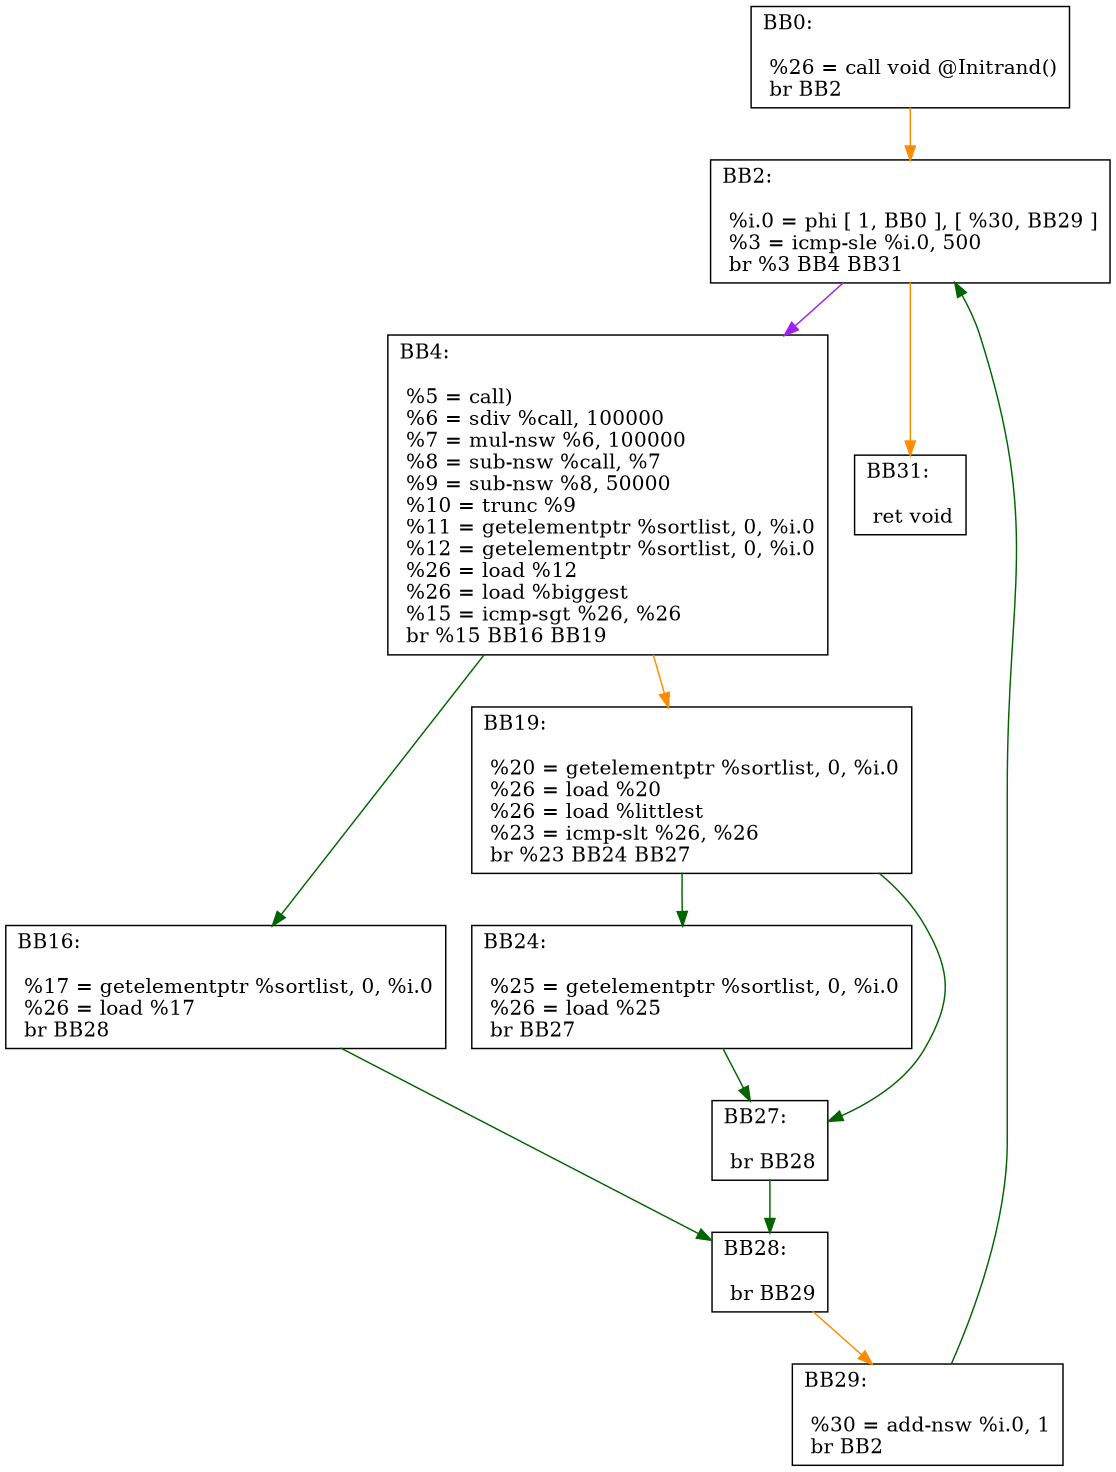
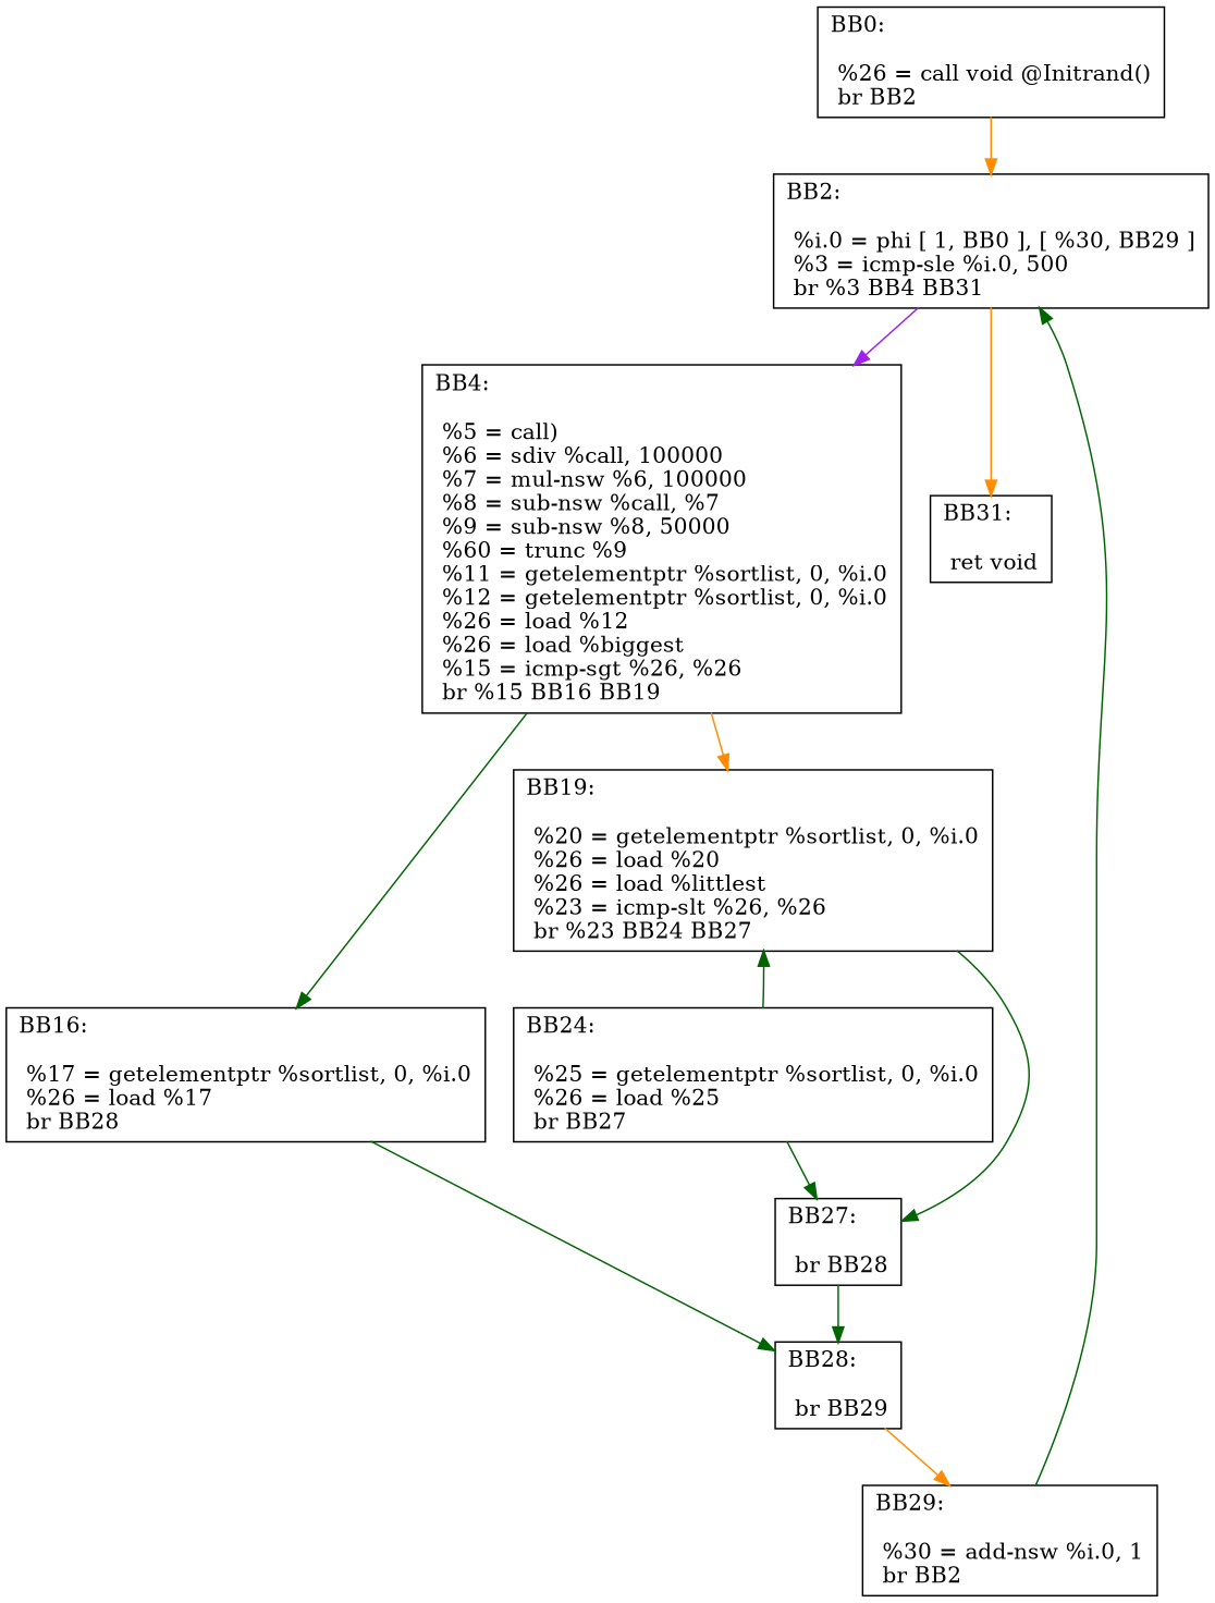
  digraph {
    node [shape=record]
    edge [color=darkgreen]
    n1 [label="{BB0:\l\l  %26 =   call void @Initrand()\l br  BB2\l}"]
    n2 [label="{BB2:\l\l  %i.0 = phi [ 1, BB0 ], [  %30, BB29 ]\l %3 = icmp-sle %i.0,  500\l br %3 BB4 BB31\l}"]
-   n3 [label="{BB4:\l\l  %5 = call)\l %6 = sdiv %call,  100000\l %7 = mul-nsw %6,  100000\l %8 = sub-nsw %call,  %7\l %9 = sub-nsw %8,  50000\l %10 = trunc %9\l %11 = getelementptr %sortlist,  0,  %i.0\l %12 = getelementptr %sortlist,  0,  %i.0\l %26 = load %12\l %26 = load %biggest\l %15 = icmp-sgt %26,  %26\l br %15 BB16 BB19\l}"]
+   n3 [label="{BB4:\l\l  %5 = call)\l %6 = sdiv %call,  100000\l %7 = mul-nsw %6,  100000\l %8 = sub-nsw %call,  %7\l %9 = sub-nsw %8,  50000\l %60 = trunc %9\l %11 = getelementptr %sortlist,  0,  %i.0\l %12 = getelementptr %sortlist,  0,  %i.0\l %26 = load %12\l %26 = load %biggest\l %15 = icmp-sgt %26,  %26\l br %15 BB16 BB19\l}"]
    n4 [label="{BB31:\l\l  ret void\l}"]
    n5 [label="{BB16:\l\l  %17 = getelementptr %sortlist,  0,  %i.0\l %26 = load %17\l br  BB28\l}"]
    n6 [label="{BB19:\l\l  %20 = getelementptr %sortlist,  0,  %i.0\l %26 = load %20\l %26 = load %littlest\l %23 = icmp-slt %26,  %26\l br %23 BB24 BB27\l}"]
    n7 [label="{BB28:\l\l  br  BB29\l}"]
    n8 [label="{BB24:\l\l  %25 = getelementptr %sortlist,  0,  %i.0\l %26 = load %25\l br  BB27\l}"]
    n9 [label="{BB27:\l\l  br  BB28\l}"]
    n10 [label="{BB29:\l\l  %30 = add-nsw %i.0,  1\l br  BB2\l}"]
    n1 -> n2 [color=darkorange]
    n2 -> n3 [color=purple]
    n2 -> n4 [color=darkorange]
    n3 -> n5
    n3 -> n6 [color=darkorange]
    n5 -> n7
-   n6 -> n8
+   n8 -> n6
    n6 -> n9
    n7 -> n10 [color=darkorange]
    n8 -> n9
    n9 -> n7
    n10 -> n2
  }
